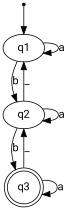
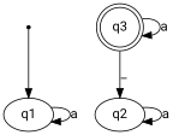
  digraph {
    fontname="Roboto Mono"
    node [fontname="Roboto Mono"]
    edge [fontname="Roboto Mono"]
    inic [shape=point]
    q1
    q2
    q3 [shape=doublecircle]
    inic -> q1
    q1 -> q1 [label=a]
-   q1 -> q2 [label=b]
-   q2 -> q1 [label=_]
    q2 -> q2 [label=a]
-   q2 -> q3 [label=b]
    q3 -> q2 [label=_]
    q3 -> q3 [label=a]
  }
